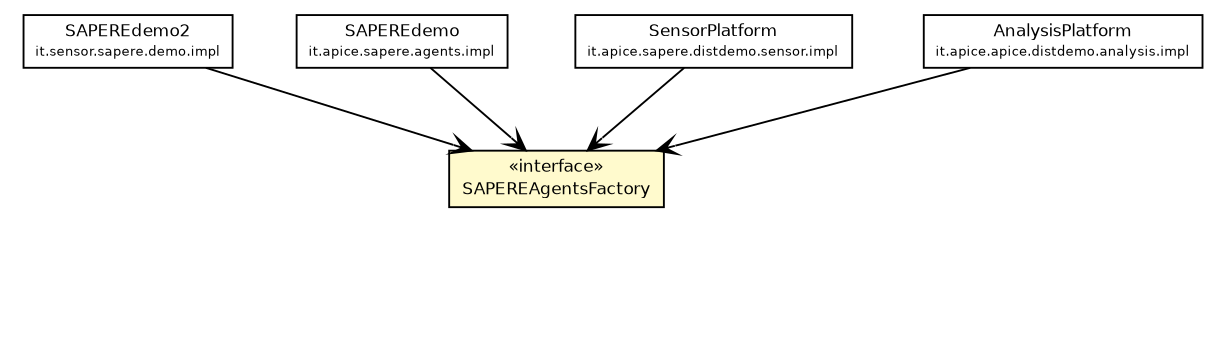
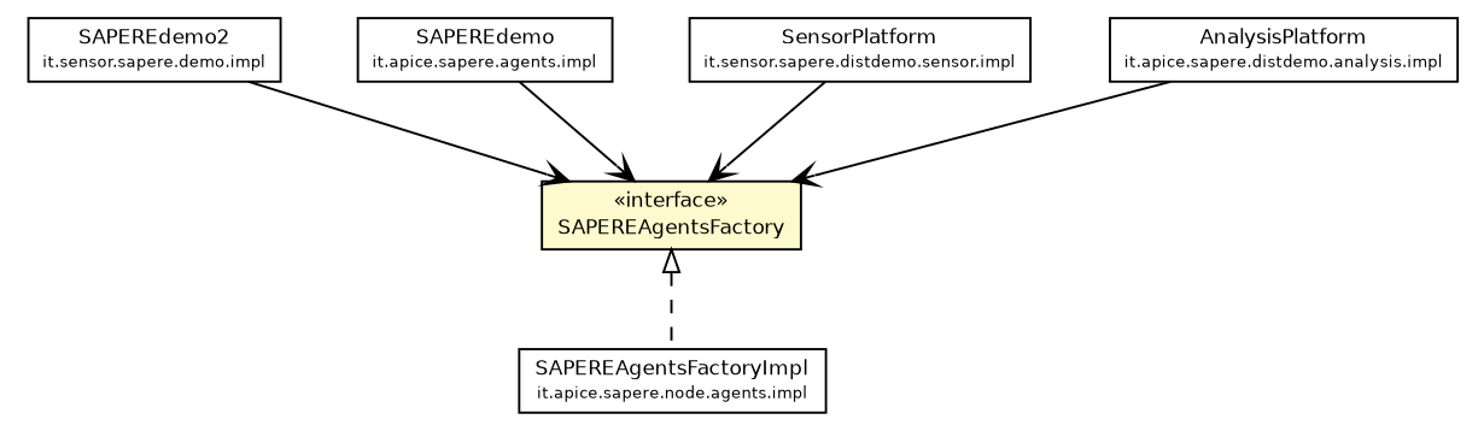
  digraph {
    node [fontcolor=black fontname=Helvetica fontsize=9.0 shape=plaintext]
    edge [fontname=Helvetica fontsize=10.0 headport=p labelfontname=Helvetica labelfontsize=10 tailport=p arrowhead=open color=black fontcolor=black]
    n1 [label=<<table border="0" cellborder="1" cellspacing="0" cellpadding="2" port="p" bgcolor="lemonChiffon" href="./SAPEREAgentsFactory.html"> 		<tr><td><table border="0" cellspacing="0" cellpadding="1"> 			<tr><td> &laquo;interface&raquo; </td></tr> 			<tr><td> SAPEREAgentsFactory </td></tr> 		</table></td></tr> 		</table>>]
+   n2 [label=<<table border="0" cellborder="1" cellspacing="0" cellpadding="2" port="p" href="../../../node/agents/impl/SAPEREAgentsFactoryImpl.html"> 		<tr><td><table border="0" cellspacing="0" cellpadding="1"> 			<tr><td> SAPEREAgentsFactoryImpl </td></tr> 			<tr><td><font point-size="7.0"> it.apice.sapere.node.agents.impl </font></td></tr> 		</table></td></tr> 		</table>>]
    n3 [label=<<table border="0" cellborder="1" cellspacing="0" cellpadding="2" port="p" href="../../../demo/impl/SAPEREdemo2.html"> 		<tr><td><table border="0" cellspacing="0" cellpadding="1"> 			<tr><td> SAPEREdemo2 </td></tr> 			<tr><td><font point-size="7.0"> it.sensor.sapere.demo.impl </font></td></tr> 		</table></td></tr> 		</table>>]
    n4 [label=<<table border="0" cellborder="1" cellspacing="0" cellpadding="2" port="p" href="../../../demo/impl/SAPEREdemo.html"> 		<tr><td><table border="0" cellspacing="0" cellpadding="1"> 			<tr><td> SAPEREdemo </td></tr> 			<tr><td><font point-size="7.0"> it.apice.sapere.agents.impl </font></td></tr> 		</table></td></tr> 		</table>>]
-   n5 [label=<<table border="0" cellborder="1" cellspacing="0" cellpadding="2" port="p" href="../../../distdemo/sensor/impl/SensorPlatform.html"> 		<tr><td><table border="0" cellspacing="0" cellpadding="1"> 			<tr><td> SensorPlatform </td></tr> 			<tr><td><font point-size="7.0"> it.apice.sapere.distdemo.sensor.impl </font></td></tr> 		</table></td></tr> 		</table>>]
-   n6 [label=<<table border="0" cellborder="1" cellspacing="0" cellpadding="2" port="p" href="../../../distdemo/analysis/impl/AnalysisPlatform.html"> 		<tr><td><table border="0" cellspacing="0" cellpadding="1"> 			<tr><td> AnalysisPlatform </td></tr> 			<tr><td><font point-size="7.0"> it.apice.apice.distdemo.analysis.impl </font></td></tr> 		</table></td></tr> 		</table>>]
+   n5 [label=<<table border="0" cellborder="1" cellspacing="0" cellpadding="2" port="p" href="../../../distdemo/sensor/impl/SensorPlatform.html"> 		<tr><td><table border="0" cellspacing="0" cellpadding="1"> 			<tr><td> SensorPlatform </td></tr> 			<tr><td><font point-size="7.0"> it.sensor.sapere.distdemo.sensor.impl </font></td></tr> 		</table></td></tr> 		</table>>]
+   n6 [label=<<table border="0" cellborder="1" cellspacing="0" cellpadding="2" port="p" href="../../../distdemo/analysis/impl/AnalysisPlatform.html"> 		<tr><td><table border="0" cellspacing="0" cellpadding="1"> 			<tr><td> AnalysisPlatform </td></tr> 			<tr><td><font point-size="7.0"> it.apice.sapere.distdemo.analysis.impl </font></td></tr> 		</table></td></tr> 		</table>>]
+   n1 -> n2 [arrowtail=empty dir=back fontsize=10 style=dashed arrowhead="" color="" fontcolor=""]
    n3 -> n1
    n4 -> n1
    n5 -> n1
    n6 -> n1
  }
